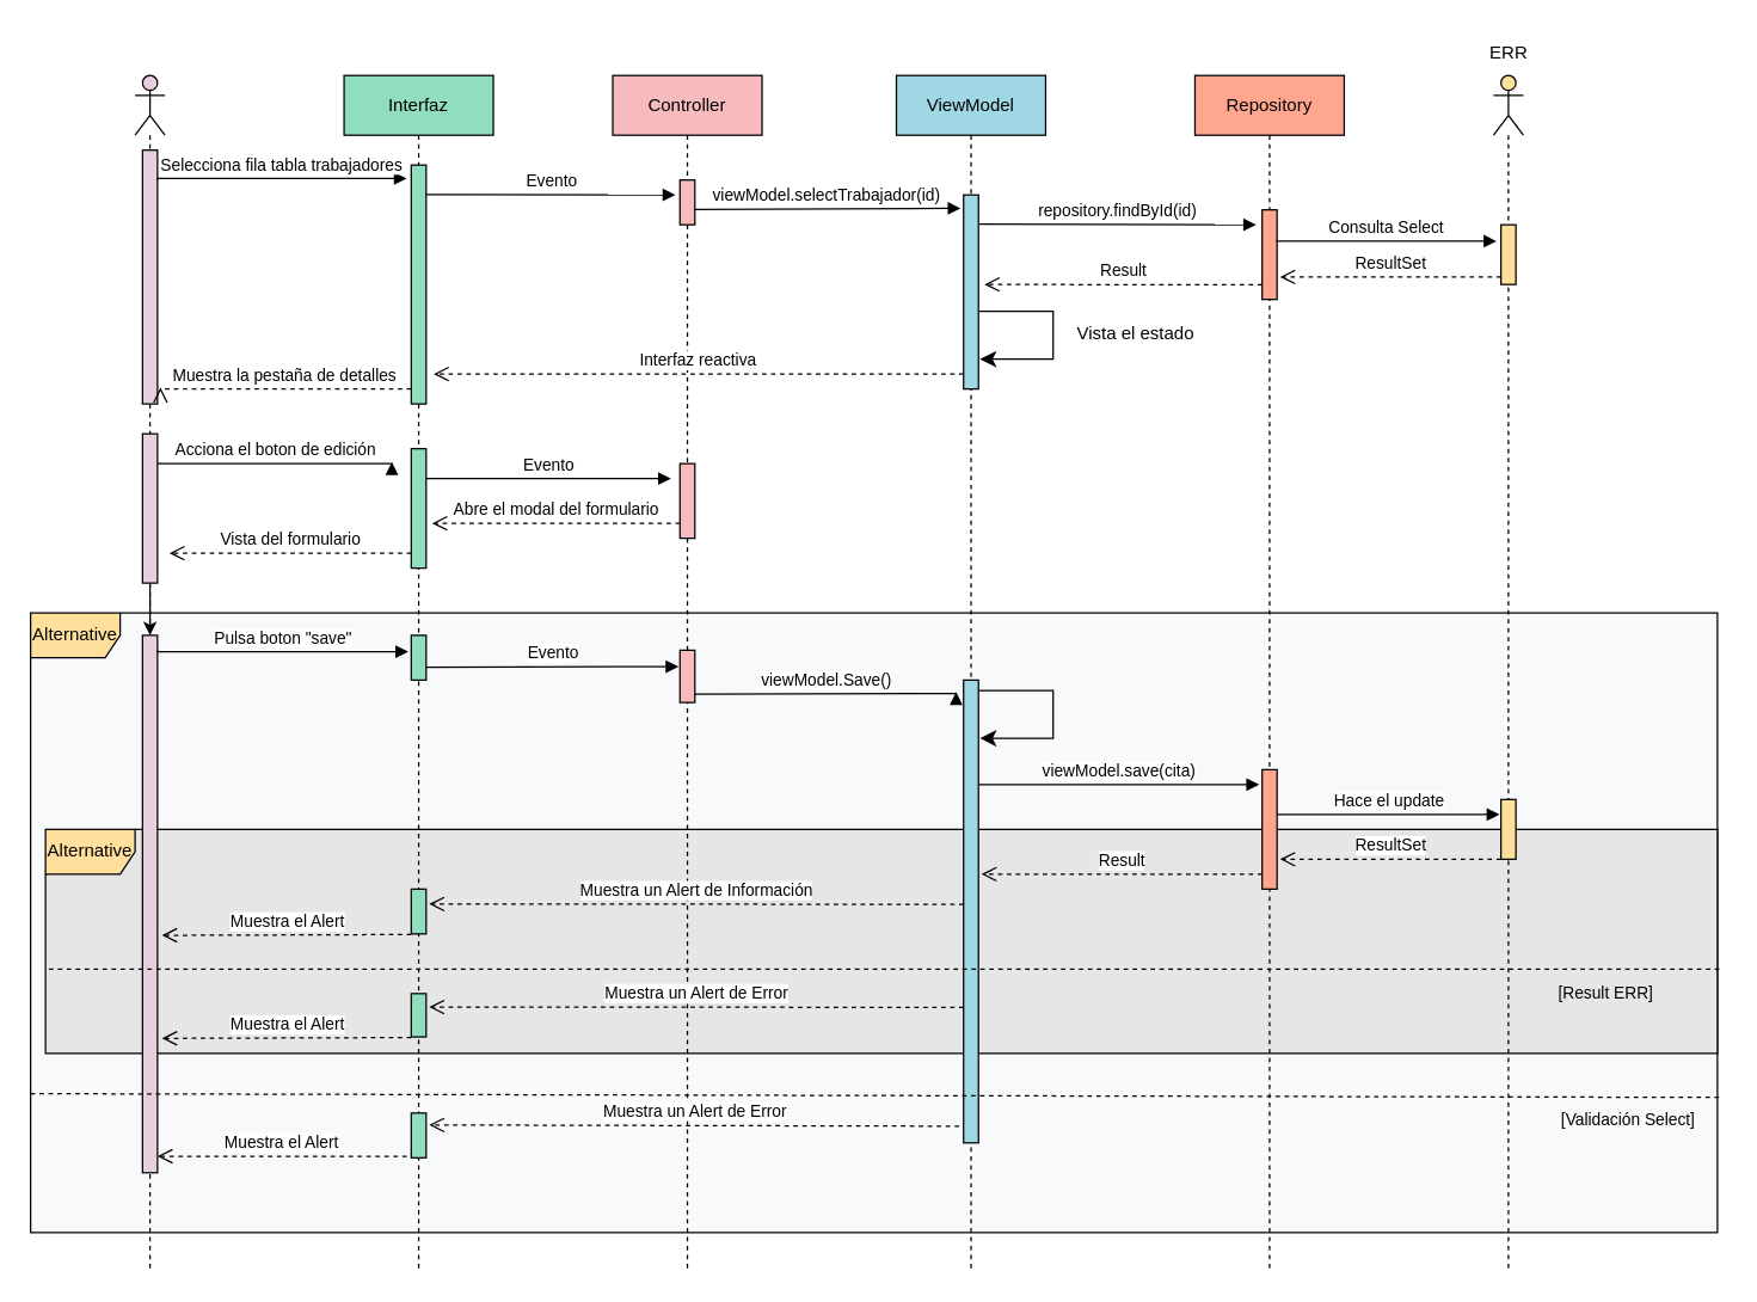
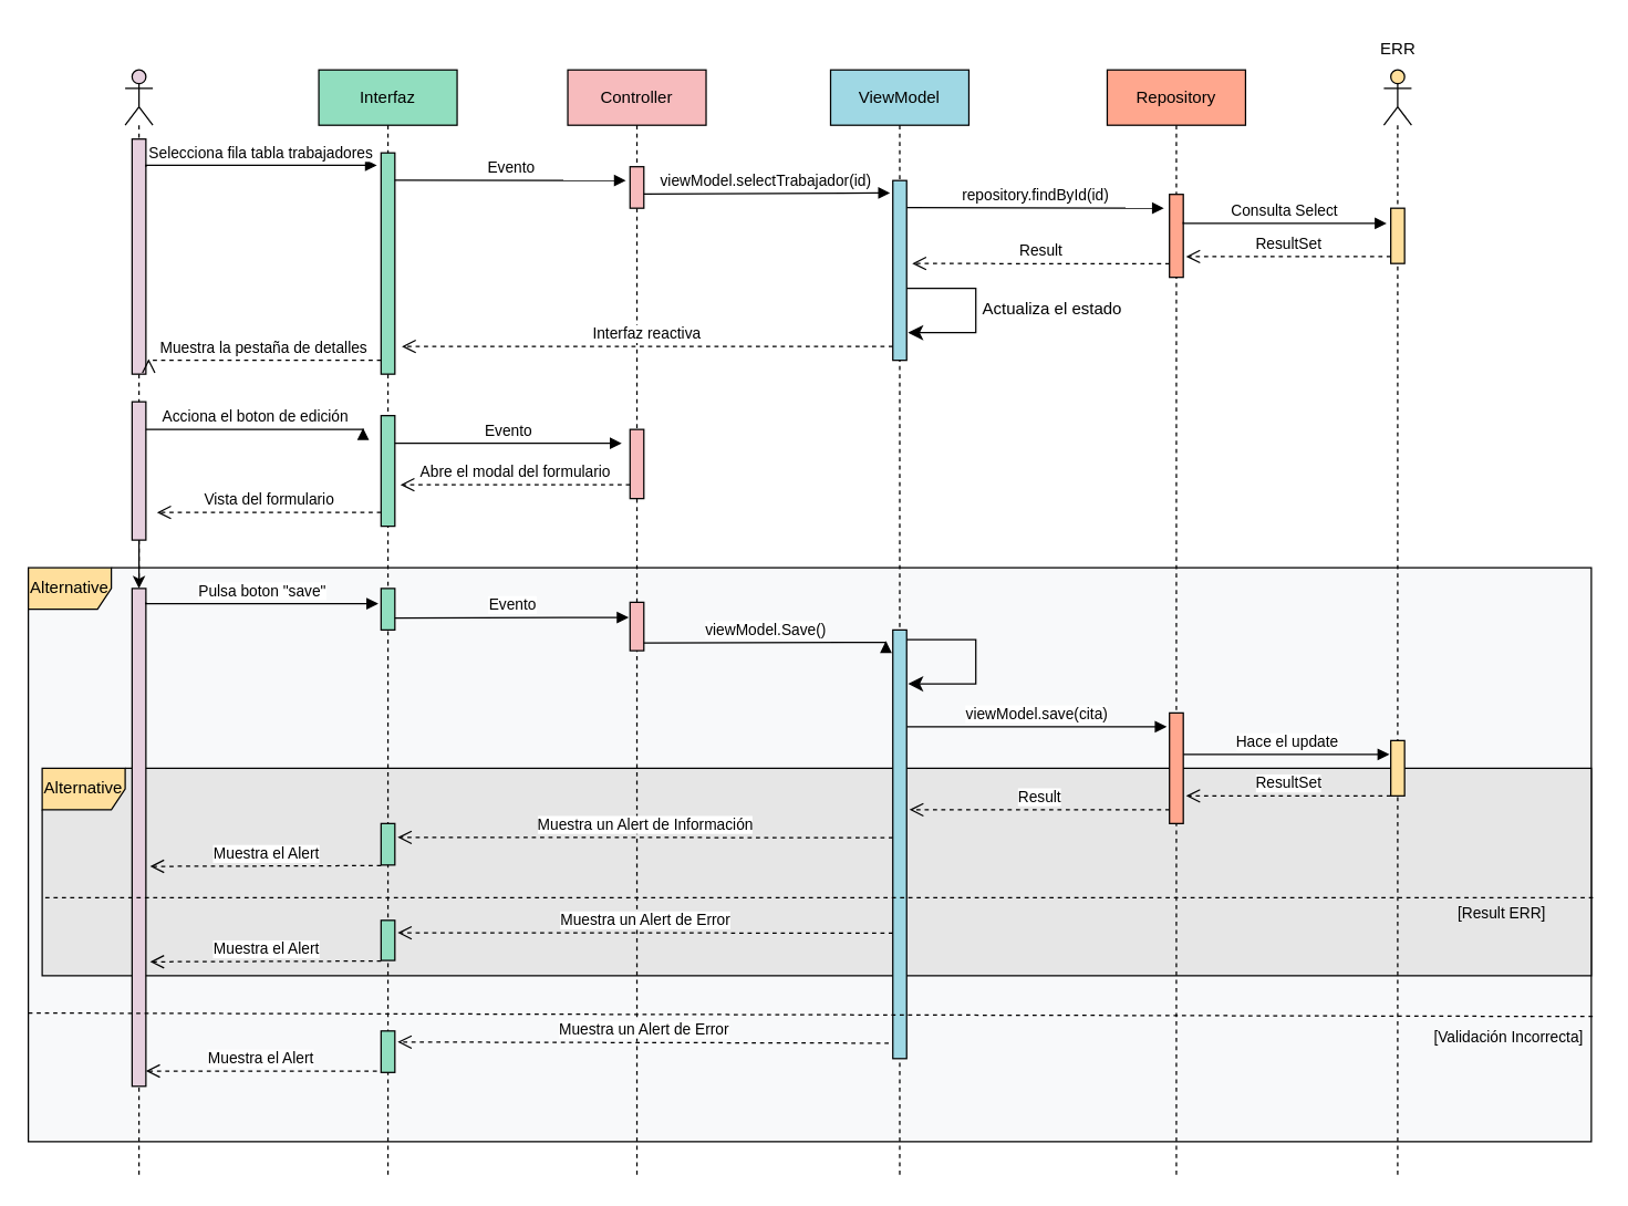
  <mxCell id="0" />
  <mxCell id="1" parent="0" />
  <mxCell id="2" value="Alternative" style="shape=umlFrame;whiteSpace=wrap;html=1;pointerEvents=0;swimlaneFillColor=#F8F9FA;fillColor=#FFDF9C;" vertex="1" parent="1"><mxGeometry x="20" y="410" width="1130" height="415" as="geometry" /></mxCell>
  <mxCell id="3" value="Alternative" style="shape=umlFrame;whiteSpace=wrap;html=1;pointerEvents=0;swimlaneFillColor=#E6E6E6;fillColor=#FFDF9C;" vertex="1" parent="1"><mxGeometry x="30" y="555" width="1120" height="150" as="geometry" /></mxCell>
  <mxCell id="4" value="" style="shape=umlLifeline;perimeter=lifelinePerimeter;whiteSpace=wrap;html=1;container=1;dropTarget=0;collapsible=0;recursiveResize=0;outlineConnect=0;portConstraint=eastwest;newEdgeStyle={&quot;edgeStyle&quot;:&quot;elbowEdgeStyle&quot;,&quot;elbow&quot;:&quot;vertical&quot;,&quot;curved&quot;:0,&quot;rounded&quot;:0};participant=umlActor;fillColor=#E6D0DE;" vertex="1" parent="1"><mxGeometry x="90" y="50" width="20" height="800" as="geometry" /></mxCell>
  <mxCell id="5" value="Interfaz" style="shape=umlLifeline;perimeter=lifelinePerimeter;whiteSpace=wrap;html=1;container=0;dropTarget=0;collapsible=0;recursiveResize=0;outlineConnect=0;portConstraint=eastwest;newEdgeStyle={&quot;edgeStyle&quot;:&quot;elbowEdgeStyle&quot;,&quot;elbow&quot;:&quot;vertical&quot;,&quot;curved&quot;:0,&quot;rounded&quot;:0};fillColor=#91DEBF;" vertex="1" parent="1"><mxGeometry x="230" y="50" width="100" height="800" as="geometry" /></mxCell>
  <mxCell id="6" value="Controller" style="shape=umlLifeline;perimeter=lifelinePerimeter;whiteSpace=wrap;html=1;container=1;dropTarget=0;collapsible=0;recursiveResize=0;outlineConnect=0;portConstraint=eastwest;newEdgeStyle={&quot;edgeStyle&quot;:&quot;elbowEdgeStyle&quot;,&quot;elbow&quot;:&quot;vertical&quot;,&quot;curved&quot;:0,&quot;rounded&quot;:0};fillColor=#F7BBBD;" vertex="1" parent="1"><mxGeometry x="410" y="50" width="100" height="800" as="geometry" /></mxCell>
  <mxCell id="7" value="ViewModel" style="shape=umlLifeline;perimeter=lifelinePerimeter;whiteSpace=wrap;html=1;container=1;dropTarget=0;collapsible=0;recursiveResize=0;outlineConnect=0;portConstraint=eastwest;newEdgeStyle={&quot;edgeStyle&quot;:&quot;elbowEdgeStyle&quot;,&quot;elbow&quot;:&quot;vertical&quot;,&quot;curved&quot;:0,&quot;rounded&quot;:0};fillColor=#9FD8E4;" vertex="1" parent="1"><mxGeometry x="600" y="50" width="100" height="800" as="geometry" /></mxCell>
  <mxCell id="8" value="" style="shape=umlLifeline;perimeter=lifelinePerimeter;whiteSpace=wrap;html=1;container=1;dropTarget=0;collapsible=0;recursiveResize=0;outlineConnect=0;portConstraint=eastwest;newEdgeStyle={&quot;edgeStyle&quot;:&quot;elbowEdgeStyle&quot;,&quot;elbow&quot;:&quot;vertical&quot;,&quot;curved&quot;:0,&quot;rounded&quot;:0};participant=umlActor;fillColor=#FFDF9C;" vertex="1" parent="1"><mxGeometry x="1000" y="50" width="20" height="800" as="geometry" /></mxCell>
  <mxCell id="9" value="ERR" style="text;html=1;align=center;verticalAlign=middle;resizable=0;points=[];autosize=1;strokeColor=none;fillColor=none;" vertex="1" parent="1"><mxGeometry x="980" y="20" width="60" height="30" as="geometry" /></mxCell>
  <mxCell id="10" value="Repository" style="shape=umlLifeline;perimeter=lifelinePerimeter;whiteSpace=wrap;html=1;container=1;dropTarget=0;collapsible=0;recursiveResize=0;outlineConnect=0;portConstraint=eastwest;newEdgeStyle={&quot;edgeStyle&quot;:&quot;elbowEdgeStyle&quot;,&quot;elbow&quot;:&quot;vertical&quot;,&quot;curved&quot;:0,&quot;rounded&quot;:0};fillColor=#FFA78E;" vertex="1" parent="1"><mxGeometry x="800" y="50" width="100" height="800" as="geometry" /></mxCell>
  <mxCell id="11" value="" style="rounded=0;whiteSpace=wrap;html=1;fillColor=#E6D0DE;" vertex="1" parent="1"><mxGeometry x="95" y="100" width="10" height="170" as="geometry" /></mxCell>
  <mxCell id="12" value="" style="rounded=0;whiteSpace=wrap;html=1;fillColor=#91DEBF;" vertex="1" parent="1"><mxGeometry x="275" y="110" width="10" height="160" as="geometry" /></mxCell>
  <mxCell id="13" value="" style="rounded=0;whiteSpace=wrap;html=1;fillColor=#F7BBBD;" vertex="1" parent="1"><mxGeometry x="455" y="120" width="10" height="30" as="geometry" /></mxCell>
  <mxCell id="14" value="" style="rounded=0;whiteSpace=wrap;html=1;fillColor=#9FD8E4;" vertex="1" parent="1"><mxGeometry x="645" y="130" width="10" height="130" as="geometry" /></mxCell>
  <mxCell id="15" value="" style="rounded=0;whiteSpace=wrap;html=1;fillColor=#FFA78E;" vertex="1" parent="1"><mxGeometry x="845" y="140" width="10" height="60" as="geometry" /></mxCell>
  <mxCell id="16" value="" style="rounded=0;whiteSpace=wrap;html=1;fillColor=#FFDF9C;" vertex="1" parent="1"><mxGeometry x="1005" y="150" width="10" height="40" as="geometry" /></mxCell>
  <mxCell id="17" value="Selecciona fila tabla trabajadores" style="html=1;verticalAlign=bottom;endArrow=block;edgeStyle=elbowEdgeStyle;elbow=vertical;curved=0;rounded=0;" edge="1" parent="1"><mxGeometry width="80" relative="1" as="geometry"><mxPoint x="105" y="120" as="sourcePoint" /><mxPoint x="272" y="118.85" as="targetPoint" /></mxGeometry></mxCell>
  <mxCell id="18" value="Evento" style="html=1;verticalAlign=bottom;endArrow=block;edgeStyle=elbowEdgeStyle;elbow=vertical;curved=0;rounded=0;" edge="1" parent="1"><mxGeometry width="80" relative="1" as="geometry"><mxPoint x="285" y="129.75" as="sourcePoint" /><mxPoint x="452" y="130" as="targetPoint" /></mxGeometry></mxCell>
  <mxCell id="19" value="viewModel.selectTrabajador(id)" style="html=1;verticalAlign=bottom;endArrow=block;edgeStyle=elbowEdgeStyle;elbow=vertical;curved=0;rounded=0;" edge="1" parent="1"><mxGeometry width="80" relative="1" as="geometry"><mxPoint x="465" y="139.75" as="sourcePoint" /><mxPoint x="643" y="139" as="targetPoint" /></mxGeometry></mxCell>
  <mxCell id="20" value="repository.findById(id)" style="html=1;verticalAlign=bottom;endArrow=block;edgeStyle=elbowEdgeStyle;elbow=vertical;curved=0;rounded=0;" edge="1" parent="1"><mxGeometry width="80" relative="1" as="geometry"><mxPoint x="655" y="149.5" as="sourcePoint" /><mxPoint x="841" y="150" as="targetPoint" /></mxGeometry></mxCell>
  <mxCell id="21" value="Consulta Select" style="html=1;verticalAlign=bottom;endArrow=block;edgeStyle=elbowEdgeStyle;elbow=vertical;curved=0;rounded=0;" edge="1" parent="1"><mxGeometry width="80" relative="1" as="geometry"><mxPoint x="855" y="160" as="sourcePoint" /><mxPoint x="1002" y="161" as="targetPoint" /></mxGeometry></mxCell>
  <mxCell id="22" value="ResultSet" style="html=1;verticalAlign=bottom;endArrow=open;dashed=1;endSize=8;edgeStyle=elbowEdgeStyle;elbow=vertical;curved=0;rounded=0;" edge="1" parent="1"><mxGeometry relative="1" as="geometry"><mxPoint x="1005" y="184.86" as="sourcePoint" /><mxPoint x="857" y="184.86" as="targetPoint" /></mxGeometry></mxCell>
  <mxCell id="23" value="Result" style="html=1;verticalAlign=bottom;endArrow=open;dashed=1;endSize=8;edgeStyle=elbowEdgeStyle;elbow=vertical;curved=0;rounded=0;" edge="1" parent="1"><mxGeometry relative="1" as="geometry"><mxPoint x="845" y="190.19" as="sourcePoint" /><mxPoint x="659" y="190" as="targetPoint" /></mxGeometry></mxCell>
  <mxCell id="24" value="" style="edgeStyle=elbowEdgeStyle;elbow=horizontal;endArrow=classic;html=1;curved=0;rounded=0;endSize=8;startSize=8;" edge="1" parent="1"><mxGeometry width="50" height="50" relative="1" as="geometry"><mxPoint x="655" y="208" as="sourcePoint" /><mxPoint x="656" y="240" as="targetPoint" /><Array as="points"><mxPoint x="705" y="231" /></Array></mxGeometry></mxCell>
- <mxCell id="25" value="Vista el estado" style="text;html=1;align=center;verticalAlign=middle;resizable=0;points=[];autosize=1;strokeColor=none;fillColor=none;" vertex="1" parent="1"><mxGeometry x="700" y="208" width="120" height="30" as="geometry" /></mxCell>
+ <mxCell id="25" value="Actualiza el estado" style="text;html=1;align=center;verticalAlign=middle;resizable=0;points=[];autosize=1;strokeColor=none;fillColor=none;" vertex="1" parent="1"><mxGeometry x="700" y="208" width="120" height="30" as="geometry" /></mxCell>
  <mxCell id="26" value="Interfaz reactiva" style="html=1;verticalAlign=bottom;endArrow=open;dashed=1;endSize=8;edgeStyle=elbowEdgeStyle;elbow=vertical;curved=0;rounded=0;" edge="1" parent="1"><mxGeometry relative="1" as="geometry"><mxPoint x="645" y="250" as="sourcePoint" /><mxPoint x="290" y="250" as="targetPoint" /></mxGeometry></mxCell>
  <mxCell id="27" value="Muestra la pestaña de detalles" style="html=1;verticalAlign=bottom;endArrow=open;dashed=1;endSize=8;edgeStyle=elbowEdgeStyle;elbow=vertical;curved=0;rounded=0;" edge="1" parent="1"><mxGeometry relative="1" as="geometry"><mxPoint x="275" y="260" as="sourcePoint" /><mxPoint x="107" y="259" as="targetPoint" /></mxGeometry></mxCell>
  <mxCell id="28" value="" style="edgeStyle=orthogonalEdgeStyle;rounded=0;orthogonalLoop=1;jettySize=auto;html=1;" edge="1" parent="1" source="29" target="36"><mxGeometry relative="1" as="geometry" /></mxCell>
  <mxCell id="29" value="" style="rounded=0;whiteSpace=wrap;html=1;fillColor=#E6D0DE;" vertex="1" parent="1"><mxGeometry x="95" y="290" width="10" height="100" as="geometry" /></mxCell>
  <mxCell id="30" value="Acciona el boton de edición" style="html=1;verticalAlign=bottom;endArrow=block;edgeStyle=elbowEdgeStyle;elbow=vertical;curved=0;rounded=0;" edge="1" parent="1"><mxGeometry width="80" relative="1" as="geometry"><mxPoint x="105" y="310" as="sourcePoint" /><mxPoint x="262" y="309" as="targetPoint" /></mxGeometry></mxCell>
  <mxCell id="31" value="" style="rounded=0;whiteSpace=wrap;html=1;fillColor=#91DEBF;" vertex="1" parent="1"><mxGeometry x="275" y="300" width="10" height="80" as="geometry" /></mxCell>
  <mxCell id="32" value="" style="rounded=0;whiteSpace=wrap;html=1;fillColor=#F7BBBD;" vertex="1" parent="1"><mxGeometry x="455" y="310" width="10" height="50" as="geometry" /></mxCell>
  <mxCell id="33" value="Evento" style="html=1;verticalAlign=bottom;endArrow=block;edgeStyle=elbowEdgeStyle;elbow=vertical;curved=0;rounded=0;" edge="1" parent="1"><mxGeometry width="80" relative="1" as="geometry"><mxPoint x="285" y="320" as="sourcePoint" /><mxPoint x="449" y="320" as="targetPoint" /></mxGeometry></mxCell>
  <mxCell id="34" value="Abre el modal del formulario" style="html=1;verticalAlign=bottom;endArrow=open;dashed=1;endSize=8;edgeStyle=elbowEdgeStyle;elbow=vertical;curved=0;rounded=0;" edge="1" parent="1"><mxGeometry relative="1" as="geometry"><mxPoint x="455" y="350" as="sourcePoint" /><mxPoint x="289" y="350" as="targetPoint" /></mxGeometry></mxCell>
  <mxCell id="35" value="Vista del formulario" style="html=1;verticalAlign=bottom;endArrow=open;dashed=1;endSize=8;edgeStyle=elbowEdgeStyle;elbow=vertical;curved=0;rounded=0;" edge="1" parent="1"><mxGeometry relative="1" as="geometry"><mxPoint x="275" y="370" as="sourcePoint" /><mxPoint x="113" y="370" as="targetPoint" /></mxGeometry></mxCell>
  <mxCell id="36" value="" style="rounded=0;whiteSpace=wrap;html=1;fillColor=#E6D0DE;" vertex="1" parent="1"><mxGeometry x="95" y="425" width="10" height="360" as="geometry" /></mxCell>
  <mxCell id="37" value="Pulsa boton &quot;save&quot;" style="html=1;verticalAlign=bottom;endArrow=block;edgeStyle=elbowEdgeStyle;elbow=vertical;curved=0;rounded=0;exitX=1.022;exitY=0.042;exitDx=0;exitDy=0;exitPerimeter=0;" edge="1" parent="1"><mxGeometry width="80" relative="1" as="geometry"><mxPoint x="105" y="435" as="sourcePoint" /><mxPoint x="273" y="436" as="targetPoint" /></mxGeometry></mxCell>
  <mxCell id="38" value="" style="rounded=0;whiteSpace=wrap;html=1;fillColor=#91DEBF;" vertex="1" parent="1"><mxGeometry x="275" y="425" width="10" height="30" as="geometry" /></mxCell>
  <mxCell id="39" value="" style="rounded=0;whiteSpace=wrap;html=1;fillColor=#9FD8E4;" vertex="1" parent="1"><mxGeometry x="645" y="455" width="10" height="310" as="geometry" /></mxCell>
  <mxCell id="40" value="" style="endArrow=none;dashed=1;html=1;rounded=0;entryX=1.001;entryY=0.782;entryDx=0;entryDy=0;entryPerimeter=0;exitX=0;exitY=0.776;exitDx=0;exitDy=0;exitPerimeter=0;" edge="1" parent="1" source="2" target="2"><mxGeometry width="50" height="50" relative="1" as="geometry"><mxPoint x="50" y="855" as="sourcePoint" /><mxPoint x="290" y="875" as="targetPoint" /></mxGeometry></mxCell>
- <mxCell id="41" value="&lt;font style=&quot;font-size: 11px;&quot;&gt;[Validación Select]&lt;/font&gt;" style="text;html=1;align=center;verticalAlign=middle;resizable=0;points=[];autosize=1;strokeColor=none;fillColor=none;" vertex="1" parent="1"><mxGeometry x="1025" y="735" width="130" height="30" as="geometry" /></mxCell>
+ <mxCell id="41" value="&lt;font style=&quot;font-size: 11px;&quot;&gt;[Validación Incorrecta]&lt;/font&gt;" style="text;html=1;align=center;verticalAlign=middle;resizable=0;points=[];autosize=1;strokeColor=none;fillColor=none;" vertex="1" parent="1"><mxGeometry x="1025" y="735" width="130" height="30" as="geometry" /></mxCell>
  <mxCell id="42" value="" style="edgeStyle=elbowEdgeStyle;elbow=horizontal;endArrow=classic;html=1;curved=0;rounded=0;endSize=8;startSize=8;" edge="1" parent="1"><mxGeometry width="50" height="50" relative="1" as="geometry"><mxPoint x="655" y="462" as="sourcePoint" /><mxPoint x="656" y="494" as="targetPoint" /><Array as="points"><mxPoint x="705" y="485" /></Array></mxGeometry></mxCell>
  <mxCell id="43" value="viewModel.save(cita)" style="html=1;verticalAlign=bottom;endArrow=block;edgeStyle=elbowEdgeStyle;elbow=vertical;curved=0;rounded=0;" edge="1" parent="1"><mxGeometry width="80" relative="1" as="geometry"><mxPoint x="655" y="525" as="sourcePoint" /><mxPoint x="843" y="525" as="targetPoint" /></mxGeometry></mxCell>
  <mxCell id="44" value="" style="rounded=0;whiteSpace=wrap;html=1;fillColor=#F7BBBD;" vertex="1" parent="1"><mxGeometry x="455" y="435" width="10" height="35" as="geometry" /></mxCell>
  <mxCell id="45" value="viewModel.Save()" style="html=1;verticalAlign=bottom;endArrow=block;edgeStyle=elbowEdgeStyle;elbow=vertical;curved=0;rounded=0;" edge="1" parent="1"><mxGeometry width="80" relative="1" as="geometry"><mxPoint x="465" y="464.33" as="sourcePoint" /><mxPoint x="640" y="463" as="targetPoint" /></mxGeometry></mxCell>
  <mxCell id="46" value="" style="rounded=0;whiteSpace=wrap;html=1;fillColor=#FFA78E;" vertex="1" parent="1"><mxGeometry x="845" y="515" width="10" height="80" as="geometry" /></mxCell>
  <mxCell id="47" value="Hace el update" style="html=1;verticalAlign=bottom;endArrow=block;edgeStyle=elbowEdgeStyle;elbow=vertical;curved=0;rounded=0;" edge="1" parent="1"><mxGeometry width="80" relative="1" as="geometry"><mxPoint x="855" y="545" as="sourcePoint" /><mxPoint x="1004" y="545" as="targetPoint" /></mxGeometry></mxCell>
  <mxCell id="48" value="" style="rounded=0;whiteSpace=wrap;html=1;fillColor=#FFDF9C;" vertex="1" parent="1"><mxGeometry x="1005" y="535" width="10" height="40" as="geometry" /></mxCell>
  <mxCell id="49" value="ResultSet" style="html=1;verticalAlign=bottom;endArrow=open;dashed=1;endSize=8;edgeStyle=elbowEdgeStyle;elbow=vertical;curved=0;rounded=0;" edge="1" parent="1"><mxGeometry relative="1" as="geometry"><mxPoint x="1005" y="575" as="sourcePoint" /><mxPoint x="857" y="575" as="targetPoint" /></mxGeometry></mxCell>
  <mxCell id="50" value="Result" style="html=1;verticalAlign=bottom;endArrow=open;dashed=1;endSize=8;edgeStyle=elbowEdgeStyle;elbow=vertical;curved=0;rounded=0;" edge="1" parent="1"><mxGeometry relative="1" as="geometry"><mxPoint x="845" y="585.09" as="sourcePoint" /><mxPoint x="657" y="585" as="targetPoint" /></mxGeometry></mxCell>
  <mxCell id="51" value="Muestra un Alert de Información" style="html=1;verticalAlign=bottom;endArrow=open;dashed=1;endSize=8;edgeStyle=elbowEdgeStyle;elbow=vertical;curved=0;rounded=0;" edge="1" parent="1"><mxGeometry relative="1" as="geometry"><mxPoint x="645" y="605.21" as="sourcePoint" /><mxPoint x="287" y="605" as="targetPoint" /></mxGeometry></mxCell>
  <mxCell id="52" value="" style="rounded=0;whiteSpace=wrap;html=1;fillColor=#91DEBF;" vertex="1" parent="1"><mxGeometry x="275" y="595" width="10" height="30" as="geometry" /></mxCell>
  <mxCell id="53" value="Muestra el Alert" style="html=1;verticalAlign=bottom;endArrow=open;dashed=1;endSize=8;edgeStyle=elbowEdgeStyle;elbow=vertical;curved=0;rounded=0;" edge="1" parent="1"><mxGeometry relative="1" as="geometry"><mxPoint x="275" y="625.43" as="sourcePoint" /><mxPoint x="108" y="626" as="targetPoint" /></mxGeometry></mxCell>
  <mxCell id="54" value="" style="endArrow=none;dashed=1;html=1;rounded=0;entryX=1.002;entryY=0.624;entryDx=0;entryDy=0;entryPerimeter=0;exitX=0.002;exitY=0.624;exitDx=0;exitDy=0;exitPerimeter=0;" edge="1" parent="1" source="3" target="3"><mxGeometry width="50" height="50" relative="1" as="geometry"><mxPoint x="125" y="1340" as="sourcePoint" /><mxPoint x="365" y="1360" as="targetPoint" /></mxGeometry></mxCell>
- <mxCell id="55" value="&lt;font style=&quot;font-size: 11px;&quot;&gt;[Result ERR]&lt;/font&gt;" style="text;html=1;align=center;verticalAlign=middle;resizable=0;points=[];autosize=1;strokeColor=none;fillColor=none;" vertex="1" parent="1"><mxGeometry x="1030" y="650" width="90" height="30" as="geometry" /></mxCell>
+ <mxCell id="55" value="&lt;font style=&quot;font-size: 11px;&quot;&gt;[Result ERR]&lt;/font&gt;" style="text;html=1;align=center;verticalAlign=middle;resizable=0;points=[];autosize=1;strokeColor=none;fillColor=none;" vertex="1" parent="1"><mxGeometry x="1040" y="645" width="90" height="30" as="geometry" /></mxCell>
  <mxCell id="56" value="Muestra un Alert de Error" style="html=1;verticalAlign=bottom;endArrow=open;dashed=1;endSize=8;edgeStyle=elbowEdgeStyle;elbow=vertical;curved=0;rounded=0;" edge="1" parent="1"><mxGeometry relative="1" as="geometry"><mxPoint x="645" y="674.21" as="sourcePoint" /><mxPoint x="287" y="674" as="targetPoint" /></mxGeometry></mxCell>
  <mxCell id="57" value="" style="rounded=0;whiteSpace=wrap;html=1;fillColor=#91DEBF;" vertex="1" parent="1"><mxGeometry x="275" y="665" width="10" height="29" as="geometry" /></mxCell>
  <mxCell id="58" value="Muestra el Alert" style="html=1;verticalAlign=bottom;endArrow=open;dashed=1;endSize=8;edgeStyle=elbowEdgeStyle;elbow=vertical;curved=0;rounded=0;" edge="1" parent="1"><mxGeometry relative="1" as="geometry"><mxPoint x="275" y="694.43" as="sourcePoint" /><mxPoint x="108" y="695" as="targetPoint" /></mxGeometry></mxCell>
  <mxCell id="59" value="Muestra un Alert de Error" style="html=1;verticalAlign=bottom;endArrow=open;dashed=1;endSize=8;edgeStyle=elbowEdgeStyle;elbow=vertical;curved=0;rounded=0;" edge="1" parent="1"><mxGeometry relative="1" as="geometry"><mxPoint x="642" y="753.83" as="sourcePoint" /><mxPoint x="287" y="753" as="targetPoint" /></mxGeometry></mxCell>
  <mxCell id="60" value="" style="rounded=0;whiteSpace=wrap;html=1;fillColor=#91DEBF;" vertex="1" parent="1"><mxGeometry x="275" y="745" width="10" height="30" as="geometry" /></mxCell>
  <mxCell id="61" value="Muestra el Alert" style="html=1;verticalAlign=bottom;endArrow=open;dashed=1;endSize=8;edgeStyle=elbowEdgeStyle;elbow=vertical;curved=0;rounded=0;" edge="1" parent="1"><mxGeometry relative="1" as="geometry"><mxPoint x="272" y="774.05" as="sourcePoint" /><mxPoint x="105" y="774.62" as="targetPoint" /></mxGeometry></mxCell>
  <mxCell id="62" value="Evento" style="html=1;verticalAlign=bottom;endArrow=block;edgeStyle=elbowEdgeStyle;elbow=vertical;curved=0;rounded=0;" edge="1" parent="1"><mxGeometry width="80" relative="1" as="geometry"><mxPoint x="285" y="446.33" as="sourcePoint" /><mxPoint x="454" y="446" as="targetPoint" /></mxGeometry></mxCell>
